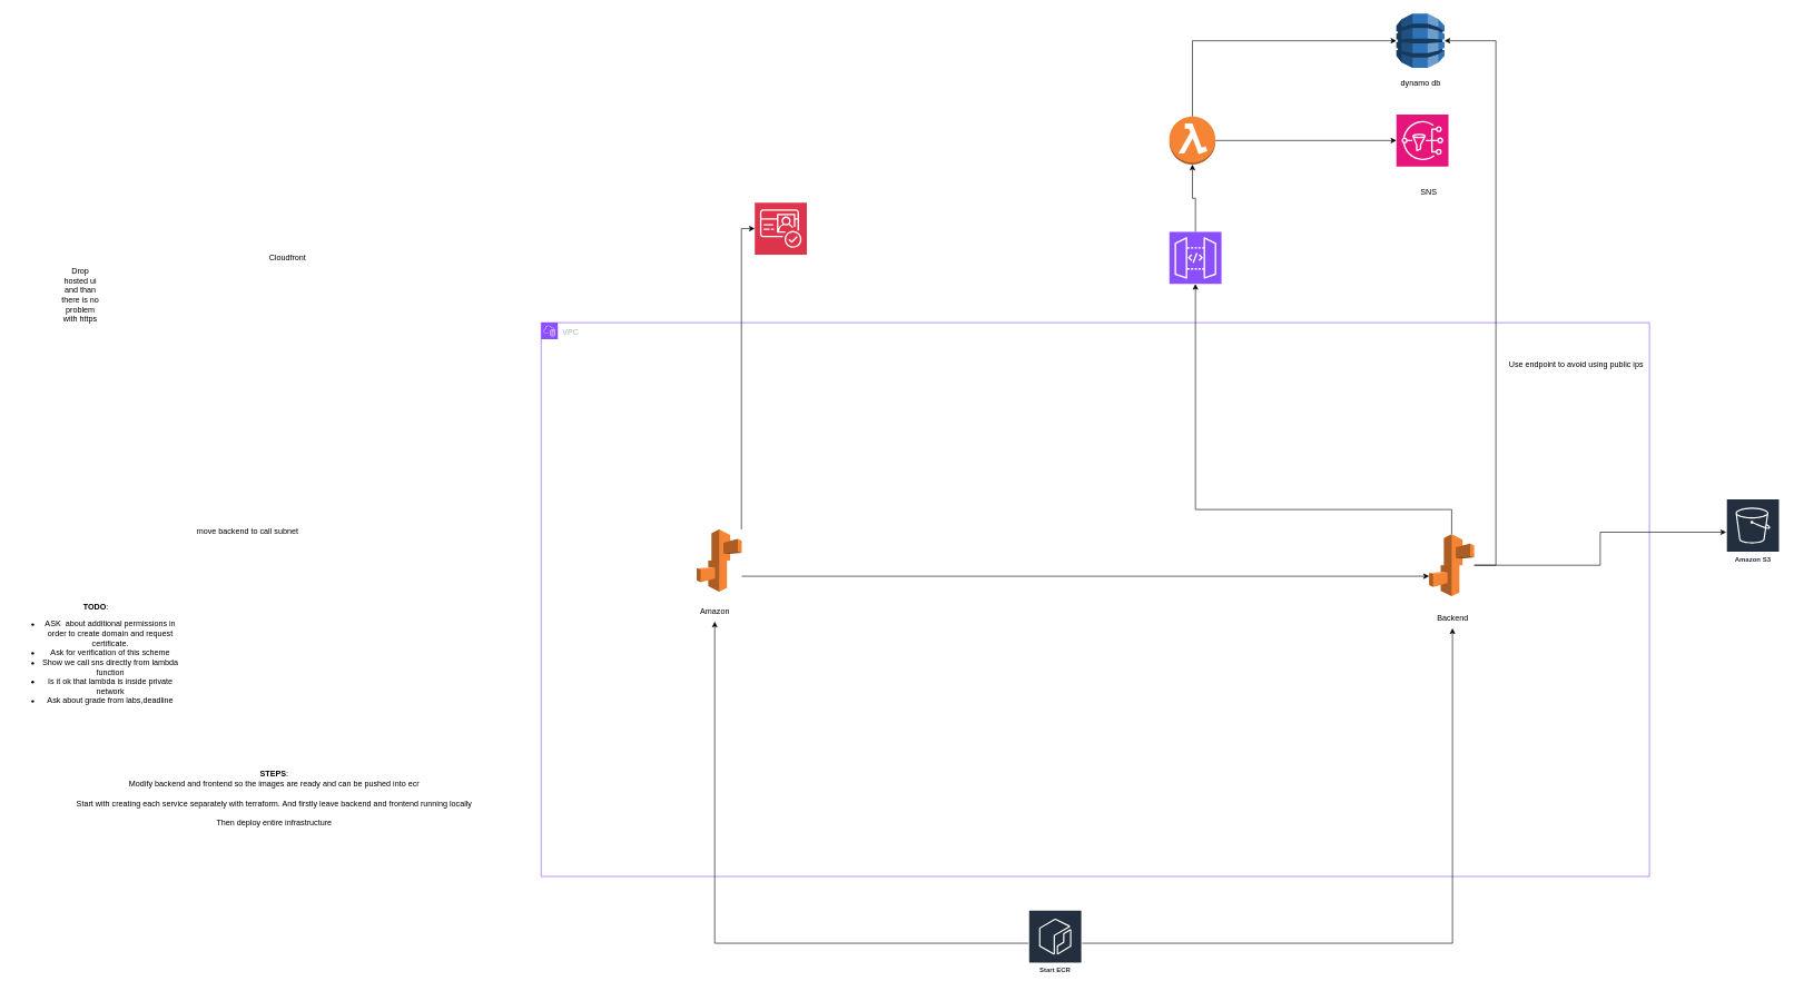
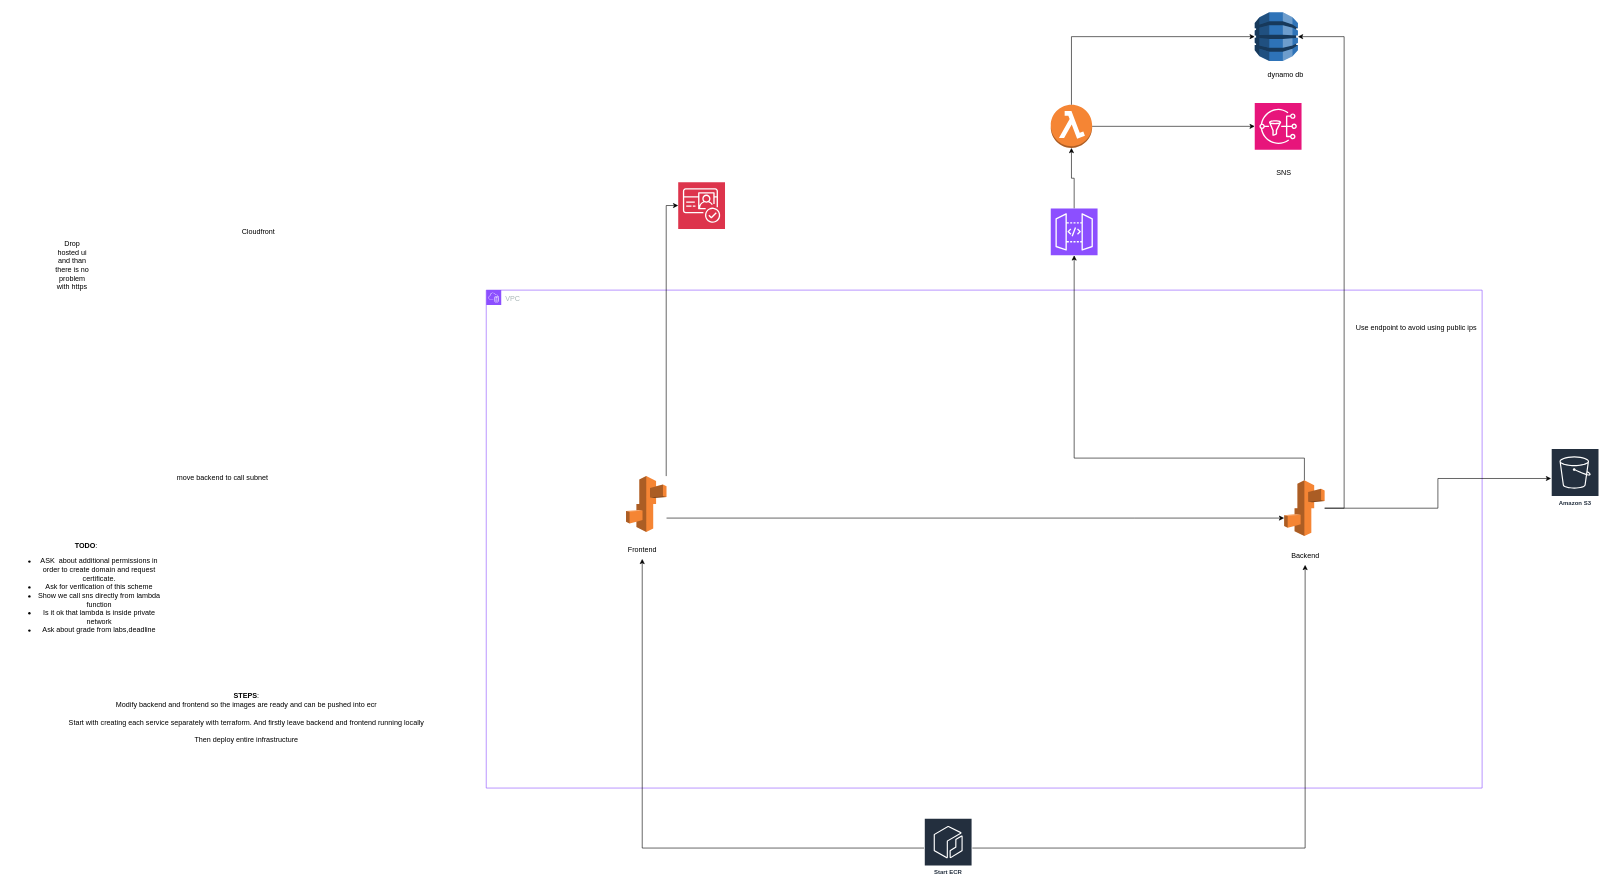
  <mxCell id="0" />
  <mxCell id="1" parent="0" />
  <mxCell id="2" value="VPC" style="points=[[0,0],[0.25,0],[0.5,0],[0.75,0],[1,0],[1,0.25],[1,0.5],[1,0.75],[1,1],[0.75,1],[0.5,1],[0.25,1],[0,1],[0,0.75],[0,0.5],[0,0.25]];outlineConnect=0;gradientColor=none;html=1;whiteSpace=wrap;fontSize=12;fontStyle=0;container=1;pointerEvents=0;collapsible=0;recursiveResize=0;shape=mxgraph.aws4.group;grIcon=mxgraph.aws4.group_vpc2;strokeColor=#8C4FFF;fillColor=none;verticalAlign=top;align=left;spacingLeft=30;fontColor=#AAB7B8;dashed=0;" parent="1" vertex="1"><mxGeometry x="810" y="483" width="1660" height="830" as="geometry" /></mxCell>
  <mxCell id="3" style="edgeStyle=orthogonalEdgeStyle;rounded=0;orthogonalLoop=1;jettySize=auto;html=1;" edge="1" parent="2" source="4" target="5"><mxGeometry relative="1" as="geometry"><Array as="points"><mxPoint x="1080" y="380" /><mxPoint x="1080" y="380" /></Array></mxGeometry></mxCell>
  <mxCell id="4" value="" style="outlineConnect=0;dashed=0;verticalLabelPosition=bottom;verticalAlign=top;align=center;html=1;shape=mxgraph.aws3.elastic_beanstalk;fillColor=#F58534;gradientColor=none;" vertex="1" parent="2"><mxGeometry x="233" y="310" width="67.5" height="93" as="geometry" /></mxCell>
  <mxCell id="5" value="" style="outlineConnect=0;dashed=0;verticalLabelPosition=bottom;verticalAlign=top;align=center;html=1;shape=mxgraph.aws3.elastic_beanstalk;fillColor=#F58534;gradientColor=none;" vertex="1" parent="2"><mxGeometry x="1330" y="317" width="67.5" height="93" as="geometry" /></mxCell>
  <mxCell id="6" value="Backend" style="text;html=1;align=center;verticalAlign=middle;resizable=0;points=[];autosize=1;strokeColor=none;fillColor=none;" vertex="1" parent="2"><mxGeometry x="1330" y="428" width="70" height="30" as="geometry" /></mxCell>
  <mxCell id="7" value="Use endpoint to avoid using public ips" style="text;html=1;align=center;verticalAlign=middle;resizable=0;points=[];autosize=1;strokeColor=none;fillColor=none;" vertex="1" parent="2"><mxGeometry x="1440" y="48" width="220" height="30" as="geometry" /></mxCell>
  <mxCell id="8" value="" style="sketch=0;points=[[0,0,0],[0.25,0,0],[0.5,0,0],[0.75,0,0],[1,0,0],[0,1,0],[0.25,1,0],[0.5,1,0],[0.75,1,0],[1,1,0],[0,0.25,0],[0,0.5,0],[0,0.75,0],[1,0.25,0],[1,0.5,0],[1,0.75,0]];outlineConnect=0;fontColor=#232F3E;fillColor=#DD344C;strokeColor=#ffffff;dashed=0;verticalLabelPosition=bottom;verticalAlign=top;align=center;html=1;fontSize=12;fontStyle=0;aspect=fixed;shape=mxgraph.aws4.resourceIcon;resIcon=mxgraph.aws4.cognito;" parent="1" vertex="1"><mxGeometry x="1130" y="303" width="78" height="78" as="geometry" /></mxCell>
  <mxCell id="9" value="" style="outlineConnect=0;dashed=0;verticalLabelPosition=bottom;verticalAlign=top;align=center;html=1;shape=mxgraph.aws3.dynamo_db;fillColor=#2E73B8;gradientColor=none;" parent="1" vertex="1"><mxGeometry x="2091" y="20" width="72" height="81" as="geometry" /></mxCell>
- <mxCell id="10" value="dynamo db" style="text;html=1;align=center;verticalAlign=middle;resizable=0;points=[];autosize=1;strokeColor=none;fillColor=none;" parent="1" vertex="1"><mxGeometry x="2087" y="110" width="80" height="30" as="geometry" /></mxCell>
+ <mxCell id="10" value="dynamo db" style="text;html=1;align=center;verticalAlign=middle;resizable=0;points=[];autosize=1;strokeColor=none;fillColor=none;" parent="1" vertex="1"><mxGeometry x="2102" y="110" width="80" height="30" as="geometry" /></mxCell>
  <mxCell id="11" style="edgeStyle=orthogonalEdgeStyle;rounded=0;orthogonalLoop=1;jettySize=auto;html=1;" edge="1" parent="1" source="13" target="21"><mxGeometry relative="1" as="geometry" /></mxCell>
  <mxCell id="12" style="edgeStyle=orthogonalEdgeStyle;rounded=0;orthogonalLoop=1;jettySize=auto;html=1;" edge="1" parent="1" source="13" target="6"><mxGeometry relative="1" as="geometry" /></mxCell>
  <mxCell id="13" value="Start ECR" style="sketch=0;outlineConnect=0;fontColor=#232F3E;gradientColor=none;strokeColor=#ffffff;fillColor=#232F3E;dashed=0;verticalLabelPosition=middle;verticalAlign=bottom;align=center;html=1;whiteSpace=wrap;fontSize=10;fontStyle=1;spacing=3;shape=mxgraph.aws4.productIcon;prIcon=mxgraph.aws4.ecr;" parent="1" vertex="1"><mxGeometry x="1540" y="1363" width="80" height="100" as="geometry" /></mxCell>
  <mxCell id="14" value="" style="sketch=0;points=[[0,0,0],[0.25,0,0],[0.5,0,0],[0.75,0,0],[1,0,0],[0,1,0],[0.25,1,0],[0.5,1,0],[0.75,1,0],[1,1,0],[0,0.25,0],[0,0.5,0],[0,0.75,0],[1,0.25,0],[1,0.5,0],[1,0.75,0]];outlineConnect=0;fontColor=#232F3E;fillColor=#E7157B;strokeColor=#ffffff;dashed=0;verticalLabelPosition=bottom;verticalAlign=top;align=center;html=1;fontSize=12;fontStyle=0;aspect=fixed;shape=mxgraph.aws4.resourceIcon;resIcon=mxgraph.aws4.sns;" parent="1" vertex="1"><mxGeometry x="2091" y="171" width="78" height="78" as="geometry" /></mxCell>
  <mxCell id="15" value="&lt;b&gt;TODO&lt;/b&gt;:&amp;nbsp;&lt;br&gt;&lt;ul&gt;&lt;li&gt;ASK&amp;nbsp; about additional permissions in order to create domain and request certificate.&lt;/li&gt;&lt;li&gt;Ask for verification of this scheme&lt;/li&gt;&lt;li&gt;Show we call sns directly from lambda function&lt;/li&gt;&lt;li&gt;Is it ok that lambda is inside private network&lt;/li&gt;&lt;li&gt;Ask about grade from labs,deadline&lt;/li&gt;&lt;/ul&gt;" style="text;html=1;align=center;verticalAlign=middle;whiteSpace=wrap;rounded=0;" vertex="1" parent="1"><mxGeometry x="20" y="847" width="250" height="276" as="geometry" /></mxCell>
  <mxCell id="16" value="&lt;b&gt;STEPS&lt;/b&gt;:&lt;div&gt;Modify backend and frontend so the images are ready and can be pushed into ecr&lt;/div&gt;&lt;div&gt;&lt;br&gt;&lt;/div&gt;&lt;div&gt;Start with creating each service separately with terraform. And firstly leave backend and frontend running locally&lt;/div&gt;&lt;div&gt;&lt;br&gt;&lt;/div&gt;&lt;div&gt;Then deploy entire infrastructure&lt;/div&gt;" style="text;html=1;align=center;verticalAlign=middle;resizable=0;points=[];autosize=1;strokeColor=none;fillColor=none;" vertex="1" parent="1"><mxGeometry x="100" y="1146" width="620" height="100" as="geometry" /></mxCell>
  <mxCell id="17" value="Drop hosted ui and than there is no problem with https&lt;div&gt;&lt;br&gt;&lt;/div&gt;" style="text;html=1;align=center;verticalAlign=middle;whiteSpace=wrap;rounded=0;" vertex="1" parent="1"><mxGeometry x="90" y="434" width="60" height="30" as="geometry" /></mxCell>
  <mxCell id="18" value="move backend to call subnet" style="text;html=1;align=center;verticalAlign=middle;resizable=0;points=[];autosize=1;strokeColor=none;fillColor=none;" vertex="1" parent="1"><mxGeometry x="275" y="781" width="190" height="30" as="geometry" /></mxCell>
  <mxCell id="19" value="Amazon S3" style="sketch=0;outlineConnect=0;fontColor=#232F3E;gradientColor=none;strokeColor=#ffffff;fillColor=#232F3E;dashed=0;verticalLabelPosition=middle;verticalAlign=bottom;align=center;html=1;whiteSpace=wrap;fontSize=10;fontStyle=1;spacing=3;shape=mxgraph.aws4.productIcon;prIcon=mxgraph.aws4.s3;" parent="1" vertex="1"><mxGeometry x="2585" y="747" width="80" height="100" as="geometry" /></mxCell>
  <mxCell id="20" value="Cloudfront" style="text;html=1;align=center;verticalAlign=middle;resizable=0;points=[];autosize=1;strokeColor=none;fillColor=none;" vertex="1" parent="1"><mxGeometry x="390" y="371" width="80" height="30" as="geometry" /></mxCell>
- <mxCell id="21" value="Amazon" style="text;html=1;align=center;verticalAlign=middle;resizable=0;points=[];autosize=1;strokeColor=none;fillColor=none;" vertex="1" parent="1"><mxGeometry x="1035" y="901" width="70" height="30" as="geometry" /></mxCell>
+ <mxCell id="21" value="Frontend" style="text;html=1;align=center;verticalAlign=middle;resizable=0;points=[];autosize=1;strokeColor=none;fillColor=none;" vertex="1" parent="1"><mxGeometry x="1035" y="901" width="70" height="30" as="geometry" /></mxCell>
  <mxCell id="22" value="" style="outlineConnect=0;dashed=0;verticalLabelPosition=bottom;verticalAlign=top;align=center;html=1;shape=mxgraph.aws3.lambda_function;fillColor=#F58534;gradientColor=none;" vertex="1" parent="1"><mxGeometry x="1751" y="174" width="69" height="72" as="geometry" /></mxCell>
  <mxCell id="23" style="edgeStyle=orthogonalEdgeStyle;rounded=0;orthogonalLoop=1;jettySize=auto;html=1;entryX=0;entryY=0.5;entryDx=0;entryDy=0;entryPerimeter=0;" edge="1" parent="1" source="22" target="14"><mxGeometry relative="1" as="geometry" /></mxCell>
  <mxCell id="24" style="edgeStyle=orthogonalEdgeStyle;rounded=0;orthogonalLoop=1;jettySize=auto;html=1;entryX=0;entryY=0.5;entryDx=0;entryDy=0;entryPerimeter=0;" edge="1" parent="1" source="22" target="9"><mxGeometry relative="1" as="geometry"><Array as="points"><mxPoint x="1785" y="61" /></Array></mxGeometry></mxCell>
  <mxCell id="25" value="SNS" style="text;html=1;align=center;verticalAlign=middle;resizable=0;points=[];autosize=1;strokeColor=none;fillColor=none;" vertex="1" parent="1"><mxGeometry x="2114" y="273" width="50" height="30" as="geometry" /></mxCell>
  <mxCell id="26" style="edgeStyle=orthogonalEdgeStyle;rounded=0;orthogonalLoop=1;jettySize=auto;html=1;" edge="1" parent="1" source="5" target="19"><mxGeometry relative="1" as="geometry" /></mxCell>
  <mxCell id="27" style="edgeStyle=orthogonalEdgeStyle;rounded=0;orthogonalLoop=1;jettySize=auto;html=1;entryX=0;entryY=0.5;entryDx=0;entryDy=0;entryPerimeter=0;" edge="1" parent="1" source="4" target="8"><mxGeometry relative="1" as="geometry"><Array as="points"><mxPoint x="1110" y="342" /></Array></mxGeometry></mxCell>
  <mxCell id="28" style="edgeStyle=orthogonalEdgeStyle;rounded=0;orthogonalLoop=1;jettySize=auto;html=1;" edge="1" parent="1" source="29" target="22"><mxGeometry relative="1" as="geometry" /></mxCell>
  <mxCell id="29" value="" style="sketch=0;points=[[0,0,0],[0.25,0,0],[0.5,0,0],[0.75,0,0],[1,0,0],[0,1,0],[0.25,1,0],[0.5,1,0],[0.75,1,0],[1,1,0],[0,0.25,0],[0,0.5,0],[0,0.75,0],[1,0.25,0],[1,0.5,0],[1,0.75,0]];outlineConnect=0;fontColor=#232F3E;fillColor=#8C4FFF;strokeColor=#ffffff;dashed=0;verticalLabelPosition=bottom;verticalAlign=top;align=center;html=1;fontSize=12;fontStyle=0;aspect=fixed;shape=mxgraph.aws4.resourceIcon;resIcon=mxgraph.aws4.api_gateway;" vertex="1" parent="1"><mxGeometry x="1751" y="347" width="78" height="78" as="geometry" /></mxCell>
  <mxCell id="30" style="edgeStyle=orthogonalEdgeStyle;rounded=0;orthogonalLoop=1;jettySize=auto;html=1;entryX=0.5;entryY=1;entryDx=0;entryDy=0;entryPerimeter=0;" edge="1" parent="1" source="5" target="29"><mxGeometry relative="1" as="geometry"><Array as="points"><mxPoint x="2174" y="763" /><mxPoint x="1790" y="763" /></Array></mxGeometry></mxCell>
  <mxCell id="31" style="edgeStyle=orthogonalEdgeStyle;rounded=0;orthogonalLoop=1;jettySize=auto;html=1;entryX=1;entryY=0.5;entryDx=0;entryDy=0;entryPerimeter=0;" edge="1" parent="1" source="5" target="9"><mxGeometry relative="1" as="geometry"><Array as="points"><mxPoint x="2240" y="847" /><mxPoint x="2240" y="61" /></Array></mxGeometry></mxCell>
